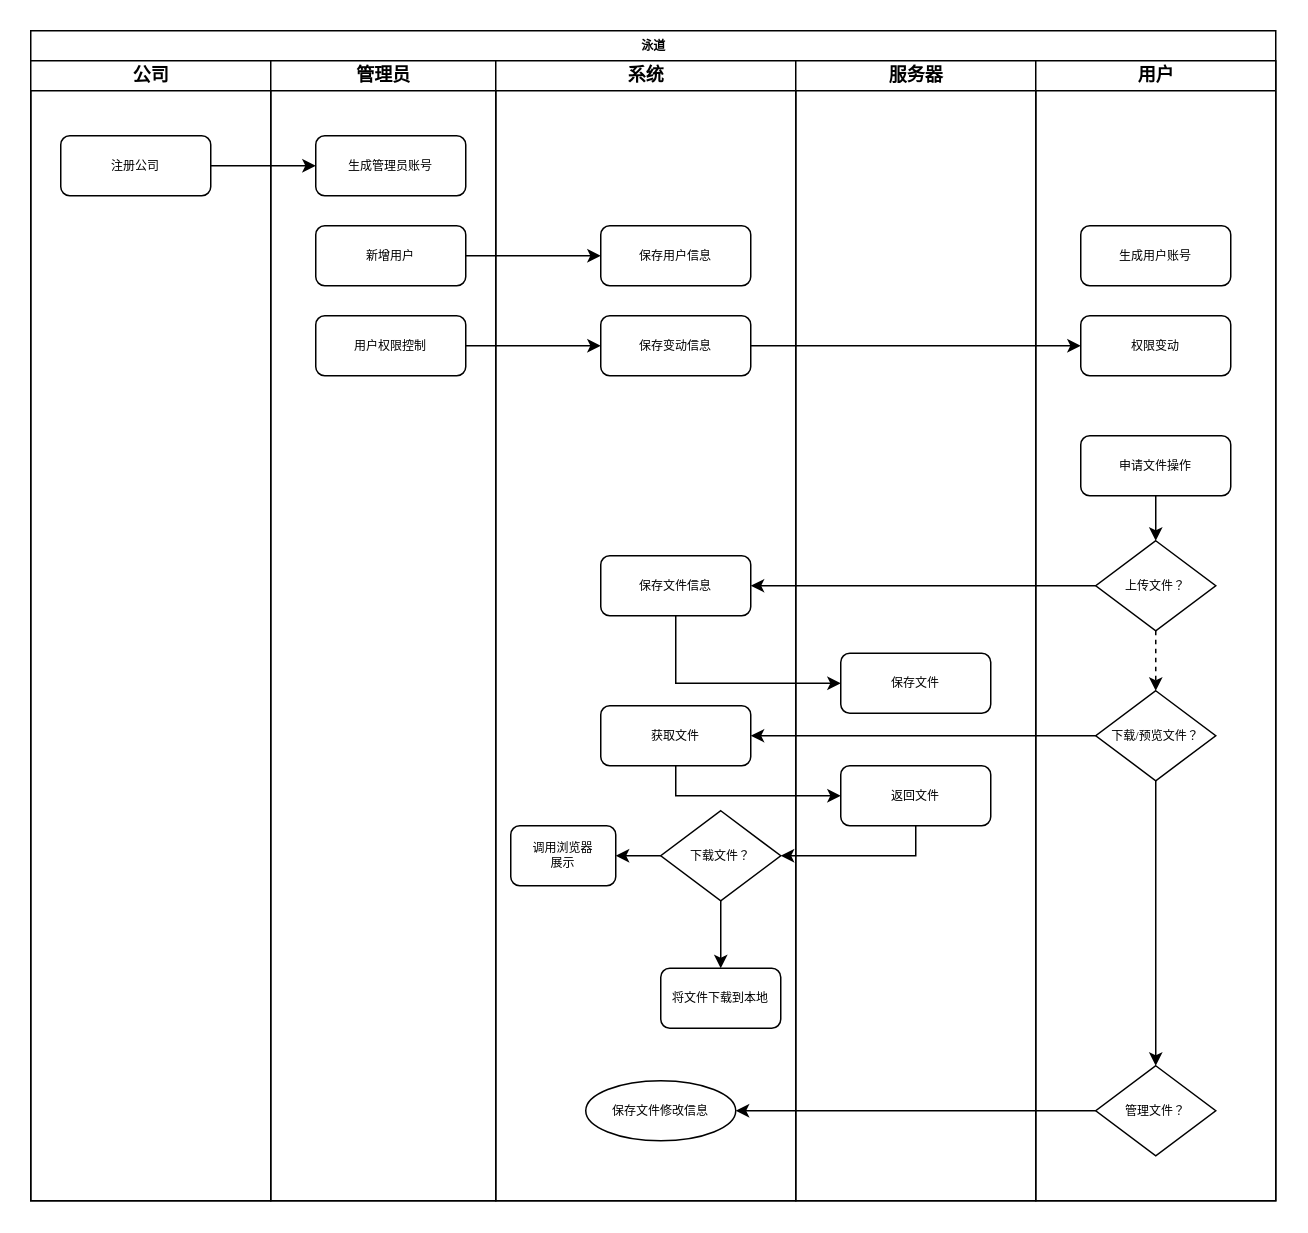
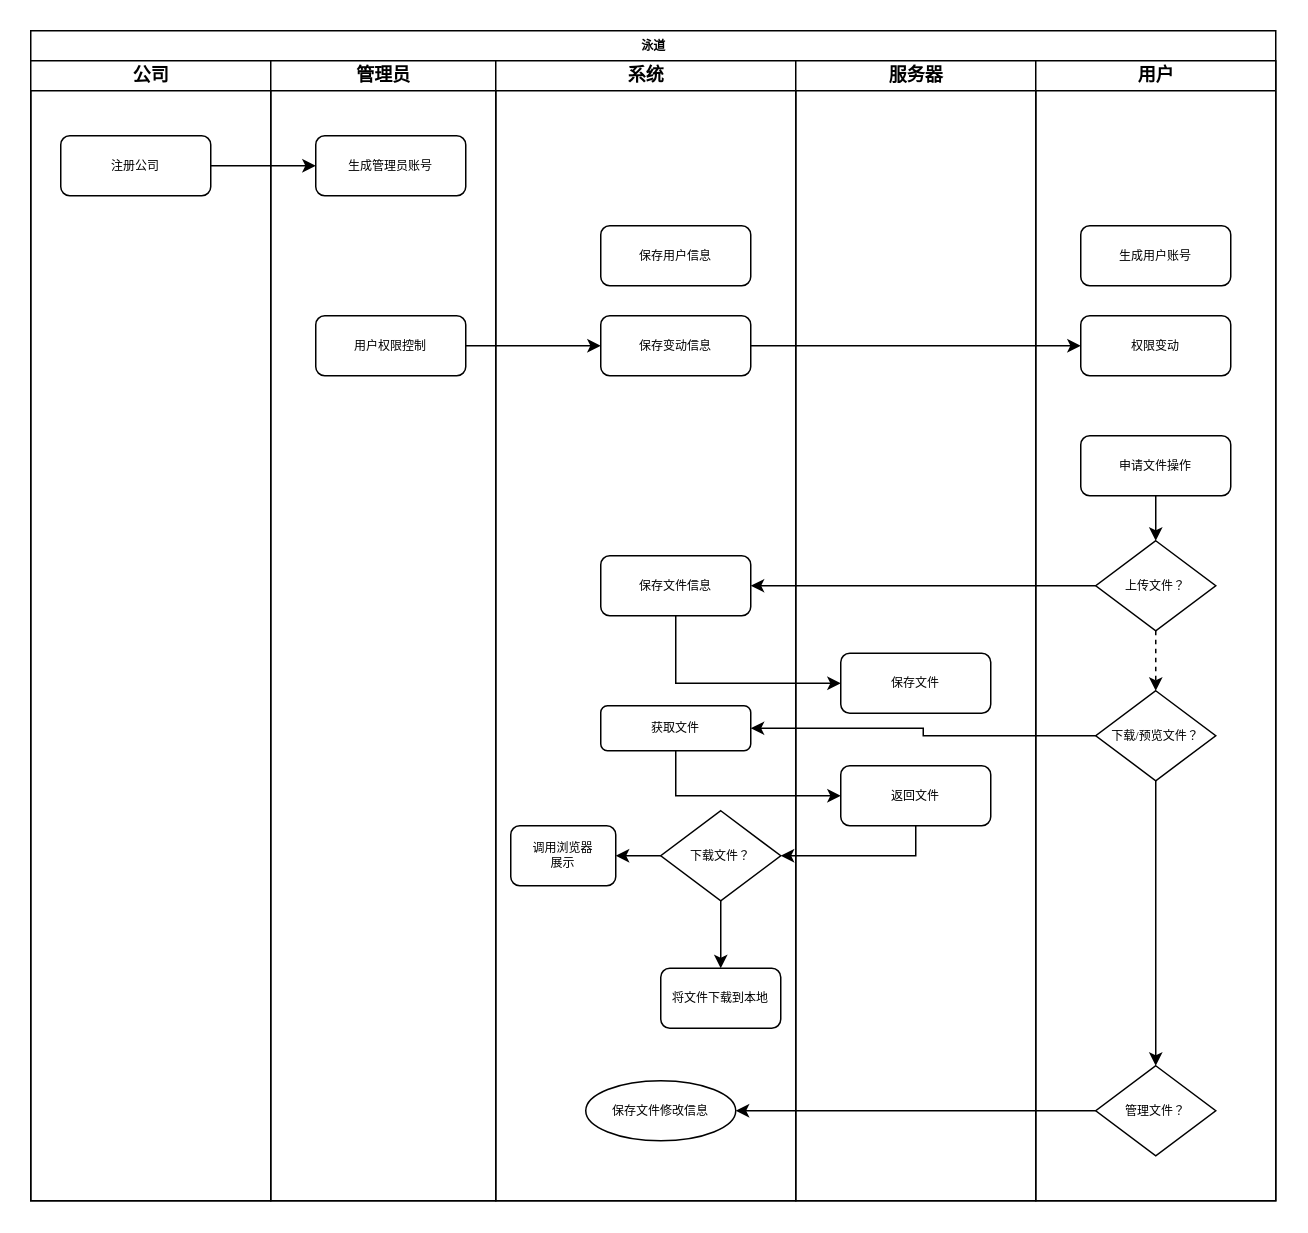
  <mxCell id="0" />
  <mxCell id="1" parent="0" />
  <mxCell id="2" value="泳道" style="swimlane;html=1;childLayout=stackLayout;startSize=20;rounded=0;shadow=0;labelBackgroundColor=none;strokeWidth=1;fontFamily=Verdana;fontSize=8;align=center;" parent="1" vertex="1"><mxGeometry x="20" y="20" width="830" height="780" as="geometry" /></mxCell>
  <mxCell id="3" value="公司" style="swimlane;html=1;startSize=20;" parent="2" vertex="1"><mxGeometry y="20" width="160" height="760" as="geometry" /></mxCell>
  <mxCell id="4" value="注册公司" style="rounded=1;whiteSpace=wrap;html=1;shadow=0;labelBackgroundColor=none;strokeWidth=1;fontFamily=Verdana;fontSize=8;align=center;" parent="3" vertex="1"><mxGeometry x="20" y="50" width="100" height="40" as="geometry" /></mxCell>
  <mxCell id="5" value="管理员" style="swimlane;html=1;startSize=20;" parent="2" vertex="1"><mxGeometry x="160" y="20" width="150" height="760" as="geometry" /></mxCell>
- <mxCell id="6" value="新增用户" style="rounded=1;whiteSpace=wrap;html=1;shadow=0;labelBackgroundColor=none;strokeWidth=1;fontFamily=Verdana;fontSize=8;align=center;" parent="5" vertex="1"><mxGeometry x="30" y="110" width="100" height="40" as="geometry" /></mxCell>
  <mxCell id="7" value="生成管理员账号" style="rounded=1;whiteSpace=wrap;html=1;shadow=0;labelBackgroundColor=none;strokeWidth=1;fontFamily=Verdana;fontSize=8;align=center;" vertex="1" parent="5"><mxGeometry x="30" y="50" width="100" height="40" as="geometry" /></mxCell>
  <mxCell id="8" value="用户权限控制" style="rounded=1;whiteSpace=wrap;html=1;shadow=0;labelBackgroundColor=none;strokeWidth=1;fontFamily=Verdana;fontSize=8;align=center;" vertex="1" parent="5"><mxGeometry x="30" y="170" width="100" height="40" as="geometry" /></mxCell>
  <mxCell id="9" value="系统" style="swimlane;html=1;startSize=20;" parent="2" vertex="1"><mxGeometry x="310" y="20" width="200" height="760" as="geometry" /></mxCell>
  <mxCell id="10" value="保存用户信息" style="rounded=1;whiteSpace=wrap;html=1;shadow=0;labelBackgroundColor=none;strokeWidth=1;fontFamily=Verdana;fontSize=8;align=center;" vertex="1" parent="9"><mxGeometry x="70" y="110" width="100" height="40" as="geometry" /></mxCell>
  <mxCell id="11" value="保存变动信息" style="rounded=1;whiteSpace=wrap;html=1;shadow=0;labelBackgroundColor=none;strokeWidth=1;fontFamily=Verdana;fontSize=8;align=center;" vertex="1" parent="9"><mxGeometry x="70" y="170" width="100" height="40" as="geometry" /></mxCell>
  <mxCell id="12" value="保存文件信息" style="rounded=1;whiteSpace=wrap;html=1;shadow=0;labelBackgroundColor=none;strokeWidth=1;fontFamily=Verdana;fontSize=8;align=center;" vertex="1" parent="9"><mxGeometry x="70" y="330" width="100" height="40" as="geometry" /></mxCell>
- <mxCell id="13" value="获取文件" style="rounded=1;whiteSpace=wrap;html=1;shadow=0;labelBackgroundColor=none;strokeWidth=1;fontFamily=Verdana;fontSize=8;align=center;" vertex="1" parent="9"><mxGeometry x="70" y="430" width="100" height="40" as="geometry" /></mxCell>
+ <mxCell id="13" value="获取文件" style="rounded=1;whiteSpace=wrap;html=1;shadow=0;labelBackgroundColor=none;strokeWidth=1;fontFamily=Verdana;fontSize=8;align=center;" vertex="1" parent="9"><mxGeometry x="70" y="430" width="100" height="30" as="geometry" /></mxCell>
  <mxCell id="14" style="edgeStyle=orthogonalEdgeStyle;rounded=0;orthogonalLoop=1;jettySize=auto;html=1;entryX=0.5;entryY=0;entryDx=0;entryDy=0;" edge="1" parent="9" source="16" target="17"><mxGeometry relative="1" as="geometry" /></mxCell>
  <mxCell id="15" style="edgeStyle=orthogonalEdgeStyle;rounded=0;orthogonalLoop=1;jettySize=auto;html=1;entryX=1;entryY=0.5;entryDx=0;entryDy=0;" edge="1" parent="9" source="16" target="18"><mxGeometry relative="1" as="geometry" /></mxCell>
  <mxCell id="16" value="下载文件？" style="rhombus;whiteSpace=wrap;html=1;rounded=0;shadow=0;labelBackgroundColor=none;strokeWidth=1;fontFamily=Verdana;fontSize=8;align=center;" vertex="1" parent="9"><mxGeometry x="110" y="500" width="80" height="60" as="geometry" /></mxCell>
  <mxCell id="17" value="将文件下载到本地" style="rounded=1;whiteSpace=wrap;html=1;shadow=0;labelBackgroundColor=none;strokeWidth=1;fontFamily=Verdana;fontSize=8;align=center;" vertex="1" parent="9"><mxGeometry x="110" y="605" width="80" height="40" as="geometry" /></mxCell>
  <mxCell id="18" value="调用浏览器&lt;br&gt;展示" style="rounded=1;whiteSpace=wrap;html=1;shadow=0;labelBackgroundColor=none;strokeWidth=1;fontFamily=Verdana;fontSize=8;align=center;" vertex="1" parent="9"><mxGeometry x="10" y="510" width="70" height="40" as="geometry" /></mxCell>
  <mxCell id="19" value="保存文件修改信息" style="ellipse;whiteSpace=wrap;html=1;shadow=0;labelBackgroundColor=none;strokeWidth=1;fontFamily=Verdana;fontSize=8;align=center;" vertex="1" parent="9"><mxGeometry x="60" y="680" width="100" height="40" as="geometry" /></mxCell>
  <mxCell id="20" value="服务器" style="swimlane;html=1;startSize=20;" parent="2" vertex="1"><mxGeometry x="510" y="20" width="160" height="760" as="geometry" /></mxCell>
  <mxCell id="21" value="保存文件" style="rounded=1;whiteSpace=wrap;html=1;shadow=0;labelBackgroundColor=none;strokeWidth=1;fontFamily=Verdana;fontSize=8;align=center;" vertex="1" parent="20"><mxGeometry x="30" y="395" width="100" height="40" as="geometry" /></mxCell>
  <mxCell id="22" value="返回文件" style="rounded=1;whiteSpace=wrap;html=1;shadow=0;labelBackgroundColor=none;strokeWidth=1;fontFamily=Verdana;fontSize=8;align=center;" vertex="1" parent="20"><mxGeometry x="30" y="470" width="100" height="40" as="geometry" /></mxCell>
  <mxCell id="23" style="edgeStyle=orthogonalEdgeStyle;rounded=0;orthogonalLoop=1;jettySize=auto;html=1;entryX=0;entryY=0.5;entryDx=0;entryDy=0;" edge="1" parent="2" source="4" target="7"><mxGeometry relative="1" as="geometry" /></mxCell>
- <mxCell id="24" style="edgeStyle=orthogonalEdgeStyle;rounded=0;orthogonalLoop=1;jettySize=auto;html=1;entryX=0;entryY=0.5;entryDx=0;entryDy=0;" edge="1" parent="2" source="6" target="10"><mxGeometry relative="1" as="geometry" /></mxCell>
  <mxCell id="25" style="edgeStyle=orthogonalEdgeStyle;rounded=0;orthogonalLoop=1;jettySize=auto;html=1;entryX=0;entryY=0.5;entryDx=0;entryDy=0;" edge="1" parent="2" source="8" target="11"><mxGeometry relative="1" as="geometry" /></mxCell>
  <mxCell id="26" style="edgeStyle=orthogonalEdgeStyle;rounded=0;orthogonalLoop=1;jettySize=auto;html=1;" edge="1" parent="2" source="11" target="31"><mxGeometry relative="1" as="geometry" /></mxCell>
  <mxCell id="27" style="edgeStyle=orthogonalEdgeStyle;rounded=0;orthogonalLoop=1;jettySize=auto;html=1;exitX=0;exitY=0.5;exitDx=0;exitDy=0;entryX=1;entryY=0.5;entryDx=0;entryDy=0;" edge="1" parent="2" source="33" target="12"><mxGeometry relative="1" as="geometry" /></mxCell>
  <mxCell id="28" style="edgeStyle=orthogonalEdgeStyle;rounded=0;orthogonalLoop=1;jettySize=auto;html=1;" edge="1" parent="2" source="35" target="13"><mxGeometry relative="1" as="geometry" /></mxCell>
  <mxCell id="29" value="用户" style="swimlane;html=1;startSize=20;" parent="2" vertex="1"><mxGeometry x="670" y="20" width="160" height="760" as="geometry" /></mxCell>
  <mxCell id="30" value="生成用户账号" style="rounded=1;whiteSpace=wrap;html=1;shadow=0;labelBackgroundColor=none;strokeWidth=1;fontFamily=Verdana;fontSize=8;align=center;" vertex="1" parent="29"><mxGeometry x="30" y="110" width="100" height="40" as="geometry" /></mxCell>
  <mxCell id="31" value="权限变动" style="rounded=1;whiteSpace=wrap;html=1;shadow=0;labelBackgroundColor=none;strokeWidth=1;fontFamily=Verdana;fontSize=8;align=center;" parent="29" vertex="1"><mxGeometry x="30" y="170" width="100" height="40" as="geometry" /></mxCell>
  <mxCell id="32" value="申请文件操作" style="rounded=1;whiteSpace=wrap;html=1;shadow=0;labelBackgroundColor=none;strokeWidth=1;fontFamily=Verdana;fontSize=8;align=center;" vertex="1" parent="29"><mxGeometry x="30" y="250" width="100" height="40" as="geometry" /></mxCell>
  <mxCell id="33" value="上传文件？" style="rhombus;whiteSpace=wrap;html=1;rounded=0;shadow=0;labelBackgroundColor=none;strokeWidth=1;fontFamily=Verdana;fontSize=8;align=center;" vertex="1" parent="29"><mxGeometry x="40" y="320" width="80" height="60" as="geometry" /></mxCell>
  <mxCell id="34" style="edgeStyle=orthogonalEdgeStyle;rounded=0;orthogonalLoop=1;jettySize=auto;html=1;entryX=0.5;entryY=0;entryDx=0;entryDy=0;" edge="1" parent="29" source="32" target="33"><mxGeometry relative="1" as="geometry" /></mxCell>
  <mxCell id="35" value="下载/预览文件？" style="rhombus;whiteSpace=wrap;html=1;rounded=0;shadow=0;labelBackgroundColor=none;strokeWidth=1;fontFamily=Verdana;fontSize=8;align=center;" vertex="1" parent="29"><mxGeometry x="40" y="420" width="80" height="60" as="geometry" /></mxCell>
  <mxCell id="36" style="edgeStyle=orthogonalEdgeStyle;rounded=0;orthogonalLoop=1;jettySize=auto;html=1;dashed=1;" edge="1" parent="29" source="33" target="35"><mxGeometry relative="1" as="geometry" /></mxCell>
  <mxCell id="37" value="管理文件？" style="rhombus;whiteSpace=wrap;html=1;rounded=0;shadow=0;labelBackgroundColor=none;strokeWidth=1;fontFamily=Verdana;fontSize=8;align=center;" vertex="1" parent="29"><mxGeometry x="40" y="670" width="80" height="60" as="geometry" /></mxCell>
  <mxCell id="38" style="edgeStyle=orthogonalEdgeStyle;rounded=0;orthogonalLoop=1;jettySize=auto;html=1;entryX=0.5;entryY=0;entryDx=0;entryDy=0;" edge="1" parent="29" source="35" target="37"><mxGeometry relative="1" as="geometry"><mxPoint x="80" y="620" as="sourcePoint" /></mxGeometry></mxCell>
  <mxCell id="39" style="edgeStyle=orthogonalEdgeStyle;rounded=0;orthogonalLoop=1;jettySize=auto;html=1;entryX=0;entryY=0.5;entryDx=0;entryDy=0;exitX=0.5;exitY=1;exitDx=0;exitDy=0;" edge="1" parent="2" source="12" target="21"><mxGeometry relative="1" as="geometry" /></mxCell>
  <mxCell id="40" style="edgeStyle=orthogonalEdgeStyle;rounded=0;orthogonalLoop=1;jettySize=auto;html=1;exitX=0.5;exitY=1;exitDx=0;exitDy=0;entryX=0;entryY=0.5;entryDx=0;entryDy=0;" edge="1" parent="2" source="13" target="22"><mxGeometry relative="1" as="geometry" /></mxCell>
  <mxCell id="41" style="edgeStyle=orthogonalEdgeStyle;rounded=0;orthogonalLoop=1;jettySize=auto;html=1;exitX=0.5;exitY=1;exitDx=0;exitDy=0;" edge="1" parent="2" source="22" target="16"><mxGeometry relative="1" as="geometry"><mxPoint x="450" y="550" as="targetPoint" /></mxGeometry></mxCell>
  <mxCell id="42" style="edgeStyle=orthogonalEdgeStyle;rounded=0;orthogonalLoop=1;jettySize=auto;html=1;" edge="1" parent="2" source="37" target="19"><mxGeometry relative="1" as="geometry" /></mxCell>
